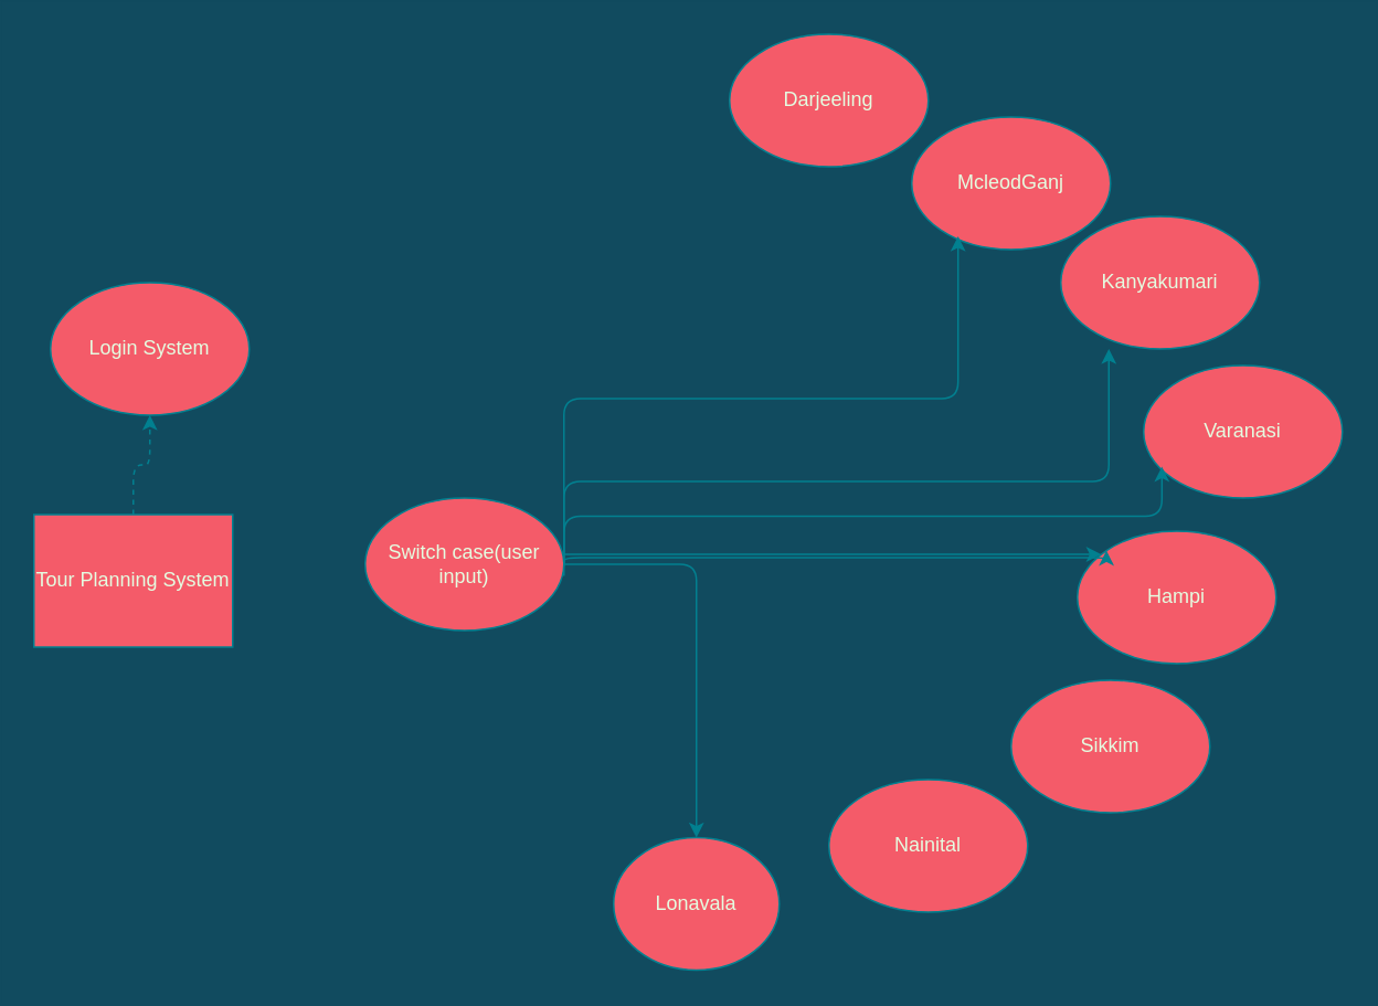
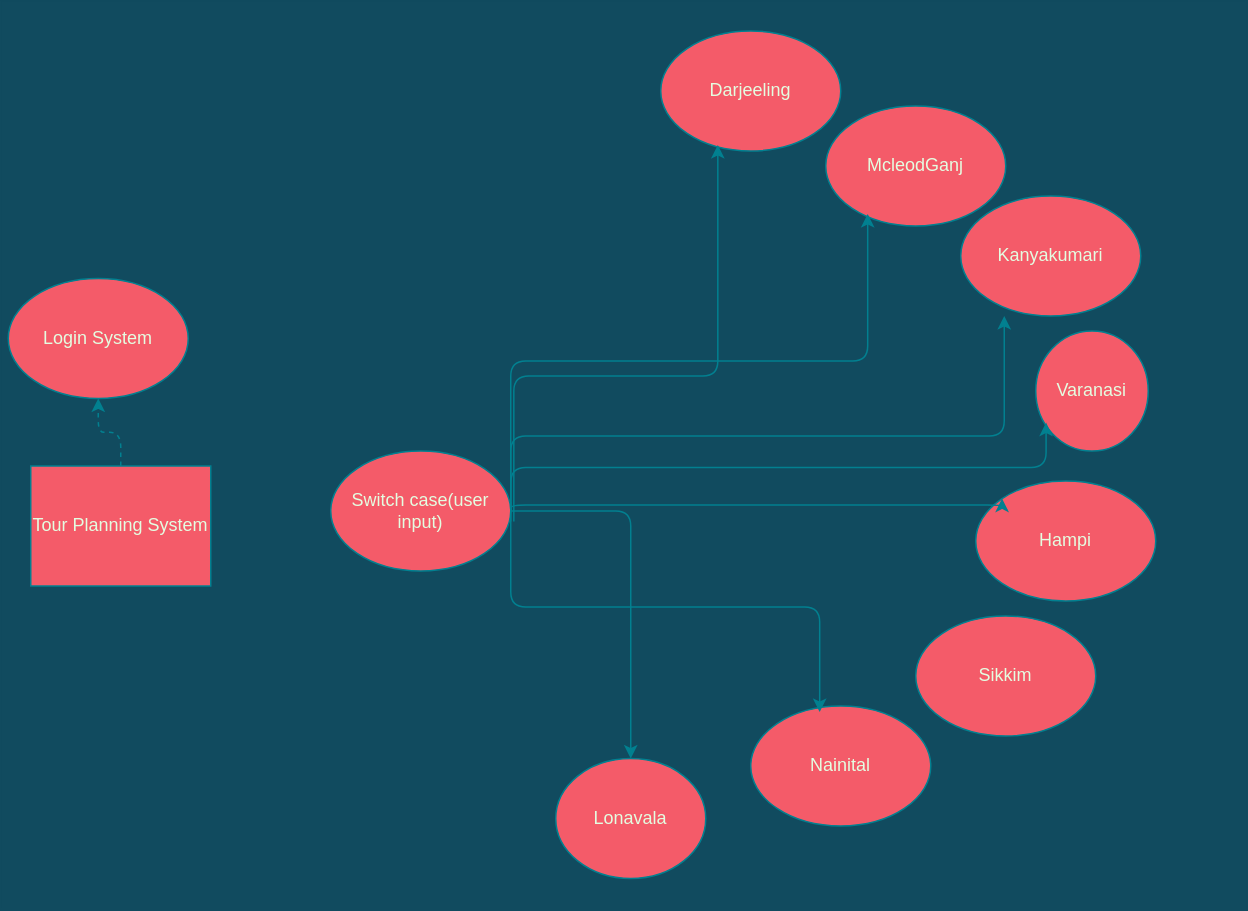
  <mxCell id="0" />
  <mxCell id="1" parent="0" />
  <mxCell id="2" value="Lonavala" style="ellipse;whiteSpace=wrap;html=1;fillColor=#F45B69;strokeColor=#028090;fontColor=#E4FDE1;" vertex="1" parent="1"><mxGeometry x="370" y="505" width="100" height="80" as="geometry" /></mxCell>
  <mxCell id="3" value="Kanyakumari" style="ellipse;whiteSpace=wrap;html=1;fillColor=#F45B69;strokeColor=#028090;fontColor=#E4FDE1;" vertex="1" parent="1"><mxGeometry x="640" y="130" width="120" height="80" as="geometry" /></mxCell>
  <mxCell id="4" value="Nainital" style="ellipse;whiteSpace=wrap;html=1;fillColor=#F45B69;strokeColor=#028090;fontColor=#E4FDE1;" vertex="1" parent="1"><mxGeometry x="500" y="470" width="120" height="80" as="geometry" /></mxCell>
  <mxCell id="5" value="Sikkim" style="ellipse;whiteSpace=wrap;html=1;fillColor=#F45B69;strokeColor=#028090;fontColor=#E4FDE1;" vertex="1" parent="1"><mxGeometry x="610" y="410" width="120" height="80" as="geometry" /></mxCell>
  <mxCell id="6" value="Hampi" style="ellipse;whiteSpace=wrap;html=1;fillColor=#F45B69;strokeColor=#028090;fontColor=#E4FDE1;" vertex="1" parent="1"><mxGeometry x="650" y="320" width="120" height="80" as="geometry" /></mxCell>
- <mxCell id="7" value="Varanasi" style="ellipse;whiteSpace=wrap;html=1;fillColor=#F45B69;strokeColor=#028090;fontColor=#E4FDE1;" vertex="1" parent="1"><mxGeometry x="690" y="220" width="120" height="80" as="geometry" /></mxCell>
+ <mxCell id="7" value="Varanasi" style="ellipse;whiteSpace=wrap;html=1;fillColor=#F45B69;strokeColor=#028090;fontColor=#E4FDE1;" vertex="1" parent="1"><mxGeometry x="690" y="220" width="75" height="80" as="geometry" /></mxCell>
  <mxCell id="8" value="McleodGanj" style="ellipse;whiteSpace=wrap;html=1;fillColor=#F45B69;strokeColor=#028090;fontColor=#E4FDE1;" vertex="1" parent="1"><mxGeometry x="550" y="70" width="120" height="80" as="geometry" /></mxCell>
  <mxCell id="9" value="Darjeeling" style="ellipse;whiteSpace=wrap;html=1;fillColor=#F45B69;strokeColor=#028090;fontColor=#E4FDE1;" vertex="1" parent="1"><mxGeometry x="440" y="20" width="120" height="80" as="geometry" /></mxCell>
  <mxCell id="10" value="" style="edgeStyle=orthogonalEdgeStyle;curved=0;rounded=1;sketch=0;orthogonalLoop=1;jettySize=auto;html=1;fontColor=#E4FDE1;strokeColor=#028090;fillColor=#F45B69;dashed=1;" edge="1" parent="1" source="11" target="20"><mxGeometry relative="1" as="geometry" /></mxCell>
  <mxCell id="11" value="Tour Planning System" style="whiteSpace=wrap;html=1;fillColor=#F45B69;strokeColor=#028090;fontColor=#E4FDE1;rounded=0;" vertex="1" parent="1"><mxGeometry x="20" y="310" width="120" height="80" as="geometry" /></mxCell>
  <mxCell id="12" value="Switch case(user input)" style="ellipse;whiteSpace=wrap;html=1;fillColor=#F45B69;strokeColor=#028090;fontColor=#E4FDE1;" vertex="1" parent="1"><mxGeometry x="220" y="300" width="120" height="80" as="geometry" /></mxCell>
+ <mxCell id="13" value="" style="edgeStyle=elbowEdgeStyle;elbow=vertical;endArrow=classic;html=1;entryX=0.317;entryY=0.95;entryDx=0;entryDy=0;entryPerimeter=0;exitX=1.017;exitY=0.588;exitDx=0;exitDy=0;exitPerimeter=0;labelBackgroundColor=#114B5F;strokeColor=#028090;fontColor=#E4FDE1;" edge="1" parent="1" source="12" target="9"><mxGeometry width="50" height="50" relative="1" as="geometry"><mxPoint x="390" y="290" as="sourcePoint" /><mxPoint x="440" y="240" as="targetPoint" /><Array as="points"><mxPoint x="420" y="250" /></Array></mxGeometry></mxCell>
  <mxCell id="14" value="" style="edgeStyle=elbowEdgeStyle;elbow=vertical;endArrow=classic;html=1;entryX=0.233;entryY=0.9;entryDx=0;entryDy=0;entryPerimeter=0;exitX=1;exitY=0.588;exitDx=0;exitDy=0;exitPerimeter=0;labelBackgroundColor=#114B5F;strokeColor=#028090;fontColor=#E4FDE1;" edge="1" parent="1" source="12" target="8"><mxGeometry width="50" height="50" relative="1" as="geometry"><mxPoint x="390" y="290" as="sourcePoint" /><mxPoint x="440" y="240" as="targetPoint" /><Array as="points"><mxPoint x="580" y="240" /><mxPoint x="490" y="240" /></Array></mxGeometry></mxCell>
- <mxCell id="15" value="" style="edgeStyle=elbowEdgeStyle;elbow=vertical;endArrow=classic;html=1;exitX=1;exitY=0.425;exitDx=0;exitDy=0;exitPerimeter=0;labelBackgroundColor=#114B5F;strokeColor=#028090;fontColor=#E4FDE1;" edge="1" parent="1" source="12" target="6"><mxGeometry width="50" height="50" relative="1" as="geometry"><mxPoint x="390" y="290" as="sourcePoint" /><mxPoint x="440" y="240" as="targetPoint" /></mxGeometry></mxCell>
+ <mxCell id="15" value="" style="edgeStyle=elbowEdgeStyle;elbow=vertical;endArrow=classic;html=1;entryX=0.383;entryY=0.05;entryDx=0;entryDy=0;entryPerimeter=0;exitX=1;exitY=0.425;exitDx=0;exitDy=0;exitPerimeter=0;labelBackgroundColor=#114B5F;strokeColor=#028090;fontColor=#E4FDE1;" edge="1" parent="1" source="12" target="4"><mxGeometry width="50" height="50" relative="1" as="geometry"><mxPoint x="390" y="290" as="sourcePoint" /><mxPoint x="440" y="240" as="targetPoint" /></mxGeometry></mxCell>
  <mxCell id="16" value="" style="edgeStyle=elbowEdgeStyle;elbow=vertical;endArrow=classic;html=1;entryX=0.5;entryY=0;entryDx=0;entryDy=0;exitX=1;exitY=0.5;exitDx=0;exitDy=0;labelBackgroundColor=#114B5F;strokeColor=#028090;fontColor=#E4FDE1;" edge="1" parent="1" source="12" target="2"><mxGeometry width="50" height="50" relative="1" as="geometry"><mxPoint x="400" y="330" as="sourcePoint" /><mxPoint x="480" y="370" as="targetPoint" /><Array as="points"><mxPoint x="320" y="340" /></Array></mxGeometry></mxCell>
  <mxCell id="17" value="" style="edgeStyle=elbowEdgeStyle;elbow=vertical;endArrow=classic;html=1;entryX=0.092;entryY=0.763;entryDx=0;entryDy=0;entryPerimeter=0;labelBackgroundColor=#114B5F;strokeColor=#028090;fontColor=#E4FDE1;" edge="1" parent="1" target="7"><mxGeometry width="50" height="50" relative="1" as="geometry"><mxPoint x="340" y="341" as="sourcePoint" /><mxPoint x="440" y="240" as="targetPoint" /></mxGeometry></mxCell>
  <mxCell id="18" value="" style="edgeStyle=elbowEdgeStyle;elbow=vertical;endArrow=classic;html=1;labelBackgroundColor=#114B5F;strokeColor=#028090;fontColor=#E4FDE1;" edge="1" parent="1"><mxGeometry width="50" height="50" relative="1" as="geometry"><mxPoint x="340" y="340" as="sourcePoint" /><mxPoint x="669" y="210" as="targetPoint" /><Array as="points"><mxPoint x="539" y="290" /><mxPoint x="669" y="205" /></Array></mxGeometry></mxCell>
  <mxCell id="19" value="" style="edgeStyle=elbowEdgeStyle;elbow=vertical;endArrow=classic;html=1;entryX=0;entryY=0;entryDx=0;entryDy=0;labelBackgroundColor=#114B5F;strokeColor=#028090;fontColor=#E4FDE1;" edge="1" parent="1" target="6"><mxGeometry width="50" height="50" relative="1" as="geometry"><mxPoint x="340" y="340" as="sourcePoint" /><mxPoint x="440" y="240" as="targetPoint" /></mxGeometry></mxCell>
- <mxCell id="20" value="Login System" style="ellipse;whiteSpace=wrap;html=1;fillColor=#F45B69;strokeColor=#028090;fontColor=#E4FDE1;" vertex="1" parent="1"><mxGeometry x="30" y="170" width="120" height="80" as="geometry" /></mxCell>
+ <mxCell id="20" value="Login System" style="ellipse;whiteSpace=wrap;html=1;fillColor=#F45B69;strokeColor=#028090;fontColor=#E4FDE1;" vertex="1" parent="1"><mxGeometry x="5" y="185" width="120" height="80" as="geometry" /></mxCell>
